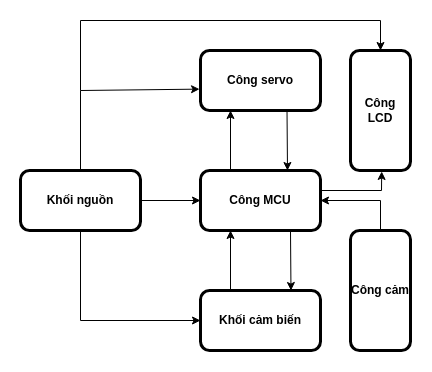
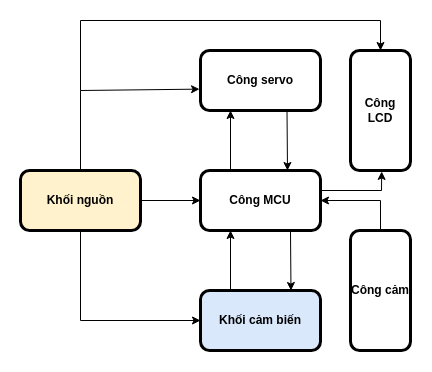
  <mxCell id="0" />
  <mxCell id="1" parent="0" />
- <mxCell id="2" value="Khối nguồn" style="rounded=1;whiteSpace=wrap;html=1;strokeWidth=3;fontStyle=1" vertex="1" parent="1"><mxGeometry x="20" y="170" width="120" height="60" as="geometry" /></mxCell>
+ <mxCell id="2" value="Khối nguồn" style="rounded=1;whiteSpace=wrap;html=1;strokeWidth=3;fontStyle=1;fillColor=#fff2cc;" vertex="1" parent="1"><mxGeometry x="20" y="170" width="120" height="60" as="geometry" /></mxCell>
  <mxCell id="3" value="Công servo" style="rounded=1;whiteSpace=wrap;html=1;strokeWidth=3;fontStyle=1" vertex="1" parent="1"><mxGeometry x="200" y="50" width="120" height="60" as="geometry" /></mxCell>
  <mxCell id="4" value="Công MCU" style="rounded=1;whiteSpace=wrap;html=1;strokeWidth=3;fontStyle=1" vertex="1" parent="1"><mxGeometry x="200" y="170" width="120" height="60" as="geometry" /></mxCell>
- <mxCell id="5" value="Khối cảm biến" style="rounded=1;whiteSpace=wrap;html=1;strokeWidth=3;fontStyle=1" vertex="1" parent="1"><mxGeometry x="200" y="290" width="120" height="60" as="geometry" /></mxCell>
+ <mxCell id="5" value="Khối cảm biến" style="rounded=1;whiteSpace=wrap;html=1;strokeWidth=3;fontStyle=1;fillColor=#dae8fc;" vertex="1" parent="1"><mxGeometry x="200" y="290" width="120" height="60" as="geometry" /></mxCell>
  <mxCell id="6" value="" style="endArrow=classic;html=1;rounded=0;entryX=0;entryY=0.5;entryDx=0;entryDy=0;" edge="1" parent="1" target="4"><mxGeometry width="50" height="50" relative="1" as="geometry"><mxPoint x="140" y="200" as="sourcePoint" /><mxPoint x="190" y="150" as="targetPoint" /></mxGeometry></mxCell>
  <mxCell id="7" value="" style="endArrow=none;html=1;rounded=0;" edge="1" parent="1"><mxGeometry width="50" height="50" relative="1" as="geometry"><mxPoint x="80" y="320" as="sourcePoint" /><mxPoint x="80" y="230" as="targetPoint" /></mxGeometry></mxCell>
  <mxCell id="8" value="" style="endArrow=classic;html=1;rounded=0;entryX=0;entryY=0.5;entryDx=0;entryDy=0;" edge="1" parent="1" target="5"><mxGeometry width="50" height="50" relative="1" as="geometry"><mxPoint x="80" y="320" as="sourcePoint" /><mxPoint x="160" y="360" as="targetPoint" /></mxGeometry></mxCell>
  <mxCell id="9" value="" style="endArrow=classic;html=1;rounded=0;entryX=-0.008;entryY=0.644;entryDx=0;entryDy=0;entryPerimeter=0;" edge="1" parent="1" target="3"><mxGeometry width="50" height="50" relative="1" as="geometry"><mxPoint x="80" y="90" as="sourcePoint" /><mxPoint x="130" y="50" as="targetPoint" /></mxGeometry></mxCell>
  <mxCell id="10" value="" style="endArrow=none;html=1;rounded=0;" edge="1" parent="1"><mxGeometry width="50" height="50" relative="1" as="geometry"><mxPoint x="80" y="170" as="sourcePoint" /><mxPoint x="80" y="90" as="targetPoint" /></mxGeometry></mxCell>
  <mxCell id="11" value="" style="endArrow=classic;html=1;rounded=0;entryX=1;entryY=0.5;entryDx=0;entryDy=0;exitX=0;exitY=0.5;exitDx=0;exitDy=0;" edge="1" parent="1" target="4"><mxGeometry width="50" height="50" relative="1" as="geometry"><mxPoint x="380" y="230" as="sourcePoint" /><mxPoint x="420" y="230" as="targetPoint" /><Array as="points"><mxPoint x="380" y="200" /></Array></mxGeometry></mxCell>
  <mxCell id="12" value="" style="endArrow=classic;html=1;rounded=0;exitX=0.25;exitY=0;exitDx=0;exitDy=0;" edge="1" parent="1" source="4"><mxGeometry width="50" height="50" relative="1" as="geometry"><mxPoint x="230" y="160" as="sourcePoint" /><mxPoint x="230" y="110" as="targetPoint" /></mxGeometry></mxCell>
  <mxCell id="13" value="" style="endArrow=classic;html=1;rounded=0;exitX=0.721;exitY=1.013;exitDx=0;exitDy=0;exitPerimeter=0;" edge="1" parent="1" source="3"><mxGeometry width="50" height="50" relative="1" as="geometry"><mxPoint x="270" y="200" as="sourcePoint" /><mxPoint x="287" y="170" as="targetPoint" /></mxGeometry></mxCell>
  <mxCell id="14" value="" style="endArrow=classic;html=1;rounded=0;exitX=0.25;exitY=0;exitDx=0;exitDy=0;" edge="1" parent="1"><mxGeometry width="50" height="50" relative="1" as="geometry"><mxPoint x="230" y="290" as="sourcePoint" /><mxPoint x="230" y="230" as="targetPoint" /></mxGeometry></mxCell>
  <mxCell id="15" value="" style="endArrow=classic;html=1;rounded=0;exitX=0.721;exitY=1.013;exitDx=0;exitDy=0;exitPerimeter=0;" edge="1" parent="1"><mxGeometry width="50" height="50" relative="1" as="geometry"><mxPoint x="290" y="230.78" as="sourcePoint" /><mxPoint x="290.48" y="290" as="targetPoint" /></mxGeometry></mxCell>
  <mxCell id="16" value="Công LCD" style="rounded=1;whiteSpace=wrap;html=1;strokeWidth=3;fontStyle=1;direction=south;" vertex="1" parent="1"><mxGeometry x="350" y="50" width="60" height="120" as="geometry" /></mxCell>
  <mxCell id="17" value="" style="endArrow=classic;html=1;rounded=0;entryX=1.008;entryY=0.48;entryDx=0;entryDy=0;entryPerimeter=0;" edge="1" parent="1" target="16"><mxGeometry width="50" height="50" relative="1" as="geometry"><mxPoint x="320" y="190" as="sourcePoint" /><mxPoint x="380" y="190" as="targetPoint" /><Array as="points"><mxPoint x="381" y="190" /></Array></mxGeometry></mxCell>
  <mxCell id="18" value="" style="endArrow=classic;html=1;rounded=0;entryX=0;entryY=0.5;entryDx=0;entryDy=0;" edge="1" parent="1" target="16"><mxGeometry width="50" height="50" relative="1" as="geometry"><mxPoint x="80" y="90" as="sourcePoint" /><mxPoint x="130" y="40" as="targetPoint" /><Array as="points"><mxPoint x="80" y="20" /><mxPoint x="380" y="20" /></Array></mxGeometry></mxCell>
  <mxCell id="19" value="Công cảm" style="rounded=1;whiteSpace=wrap;html=1;strokeWidth=3;fontStyle=1;direction=south;" vertex="1" parent="1"><mxGeometry x="350" y="230" width="60" height="120" as="geometry" /></mxCell>
